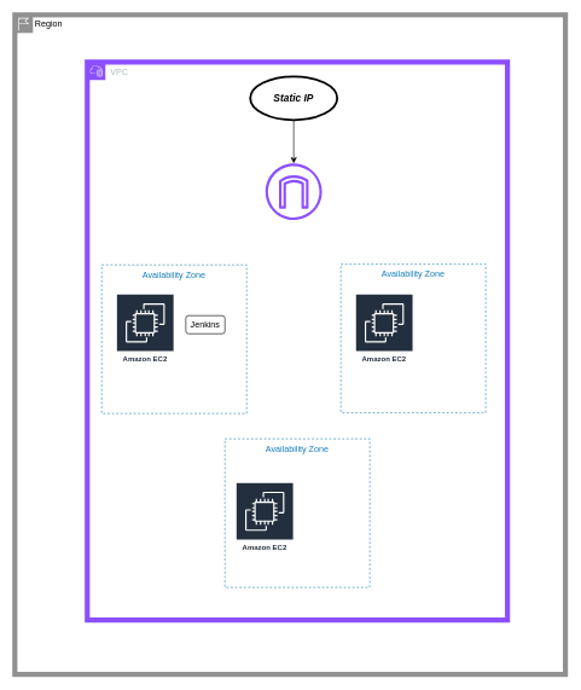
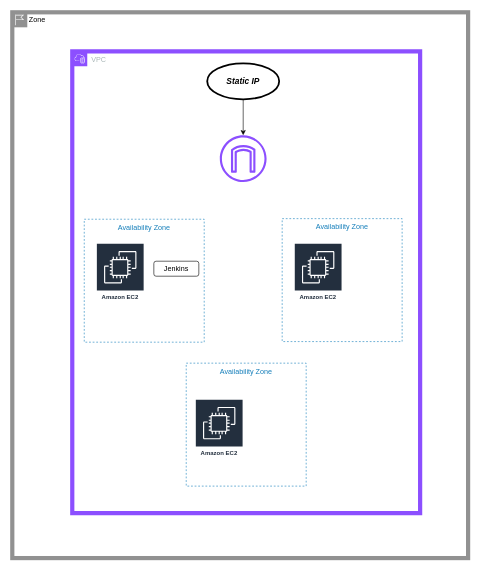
  <mxCell id="0" />
  <mxCell id="1" parent="0" />
- <mxCell id="2" value="Region" style="shape=mxgraph.ibm.box;prType=region;fontStyle=0;verticalAlign=top;align=left;spacingLeft=32;spacingTop=4;fillColor=none;rounded=0;whiteSpace=wrap;html=1;strokeColor=#919191;strokeWidth=7;dashed=0;container=1;spacing=-4;collapsible=0;expand=0;recursiveResize=0;" vertex="1" parent="1"><mxGeometry x="20" y="20" width="760" height="910" as="geometry" /></mxCell>
+ <mxCell id="2" value="Zone" style="shape=mxgraph.ibm.box;prType=region;fontStyle=0;verticalAlign=top;align=left;spacingLeft=32;spacingTop=4;fillColor=none;rounded=0;whiteSpace=wrap;html=1;strokeColor=#919191;strokeWidth=7;dashed=0;container=1;spacing=-4;collapsible=0;expand=0;recursiveResize=0;" vertex="1" parent="1"><mxGeometry x="20" y="20" width="760" height="910" as="geometry" /></mxCell>
  <mxCell id="3" value="&lt;b&gt;&lt;font style=&quot;font-size: 14px;&quot;&gt;&lt;i&gt;Static IP&lt;/i&gt;&lt;/font&gt;&lt;/b&gt;" style="ellipse;whiteSpace=wrap;html=1;strokeWidth=3;" vertex="1" parent="2"><mxGeometry x="325" y="85" width="120" height="60" as="geometry" /></mxCell>
  <mxCell id="4" value="" style="sketch=0;outlineConnect=0;fontColor=#232F3E;gradientColor=none;fillColor=#8C4FFF;strokeColor=none;dashed=0;verticalLabelPosition=bottom;verticalAlign=top;align=center;html=1;fontSize=12;fontStyle=0;aspect=fixed;pointerEvents=1;shape=mxgraph.aws4.internet_gateway;" vertex="1" parent="2"><mxGeometry x="346" y="205" width="78" height="78" as="geometry" /></mxCell>
  <mxCell id="5" value="" style="endArrow=classic;html=1;rounded=0;exitX=0.5;exitY=1;exitDx=0;exitDy=0;" edge="1" parent="2" source="3"><mxGeometry width="50" height="50" relative="1" as="geometry"><mxPoint x="355" y="205" as="sourcePoint" /><mxPoint x="385" y="205" as="targetPoint" /></mxGeometry></mxCell>
  <mxCell id="6" value="Availability Zone&lt;div&gt;&lt;br&gt;&lt;/div&gt;&lt;div&gt;&lt;br&gt;&lt;/div&gt;&lt;div&gt;&amp;nbsp; &amp;nbsp; &amp;nbsp; &amp;nbsp;&lt;/div&gt;" style="fillColor=none;strokeColor=#147EBA;dashed=1;verticalAlign=top;fontStyle=0;fontColor=#147EBA;whiteSpace=wrap;html=1;" vertex="1" parent="2"><mxGeometry x="120" y="345" width="200" height="205" as="geometry" /></mxCell>
  <mxCell id="7" value="Availability Zone" style="fillColor=none;strokeColor=#147EBA;dashed=1;verticalAlign=top;fontStyle=0;fontColor=#147EBA;whiteSpace=wrap;html=1;" vertex="1" parent="2"><mxGeometry x="290" y="585" width="200" height="205" as="geometry" /></mxCell>
  <mxCell id="8" value="Availability Zone" style="fillColor=none;strokeColor=#147EBA;dashed=1;verticalAlign=top;fontStyle=0;fontColor=#147EBA;whiteSpace=wrap;html=1;" vertex="1" parent="2"><mxGeometry x="450" y="344" width="200" height="205" as="geometry" /></mxCell>
  <mxCell id="9" value="Amazon EC2" style="sketch=0;outlineConnect=0;fontColor=#232F3E;gradientColor=none;strokeColor=#ffffff;fillColor=#232F3E;dashed=0;verticalLabelPosition=middle;verticalAlign=bottom;align=center;html=1;whiteSpace=wrap;fontSize=10;fontStyle=1;spacing=3;shape=mxgraph.aws4.productIcon;prIcon=mxgraph.aws4.ec2;" vertex="1" parent="2"><mxGeometry x="140" y="385" width="80" height="100" as="geometry" /></mxCell>
  <mxCell id="10" value="Amazon EC2" style="sketch=0;outlineConnect=0;fontColor=#232F3E;gradientColor=none;strokeColor=#ffffff;fillColor=#232F3E;dashed=0;verticalLabelPosition=middle;verticalAlign=bottom;align=center;html=1;whiteSpace=wrap;fontSize=10;fontStyle=1;spacing=3;shape=mxgraph.aws4.productIcon;prIcon=mxgraph.aws4.ec2;" vertex="1" parent="2"><mxGeometry x="470" y="385" width="80" height="100" as="geometry" /></mxCell>
  <mxCell id="11" value="Amazon EC2" style="sketch=0;outlineConnect=0;fontColor=#232F3E;gradientColor=none;strokeColor=#ffffff;fillColor=#232F3E;dashed=0;verticalLabelPosition=middle;verticalAlign=bottom;align=center;html=1;whiteSpace=wrap;fontSize=10;fontStyle=1;spacing=3;shape=mxgraph.aws4.productIcon;prIcon=mxgraph.aws4.ec2;" vertex="1" parent="2"><mxGeometry x="305" y="645" width="80" height="100" as="geometry" /></mxCell>
- <mxCell id="12" value="Jenkins" style="rounded=1;whiteSpace=wrap;html=1;" vertex="1" parent="2"><mxGeometry x="236" y="415" width="54" height="25" as="geometry" /></mxCell>
+ <mxCell id="12" value="Jenkins" style="rounded=1;whiteSpace=wrap;html=1;" vertex="1" parent="2"><mxGeometry x="236" y="415" width="75" height="25" as="geometry" /></mxCell>
  <mxCell id="13" value="VPC" style="points=[[0,0],[0.25,0],[0.5,0],[0.75,0],[1,0],[1,0.25],[1,0.5],[1,0.75],[1,1],[0.75,1],[0.5,1],[0.25,1],[0,1],[0,0.75],[0,0.5],[0,0.25]];outlineConnect=0;gradientColor=none;html=1;whiteSpace=wrap;fontSize=12;fontStyle=0;container=1;pointerEvents=0;collapsible=0;recursiveResize=0;shape=mxgraph.aws4.group;grIcon=mxgraph.aws4.group_vpc2;strokeColor=#8C4FFF;fillColor=none;verticalAlign=top;align=left;spacingLeft=30;fontColor=#AAB7B8;dashed=0;strokeWidth=7;" vertex="1" parent="1"><mxGeometry x="120" y="85" width="580" height="770" as="geometry" /></mxCell>
